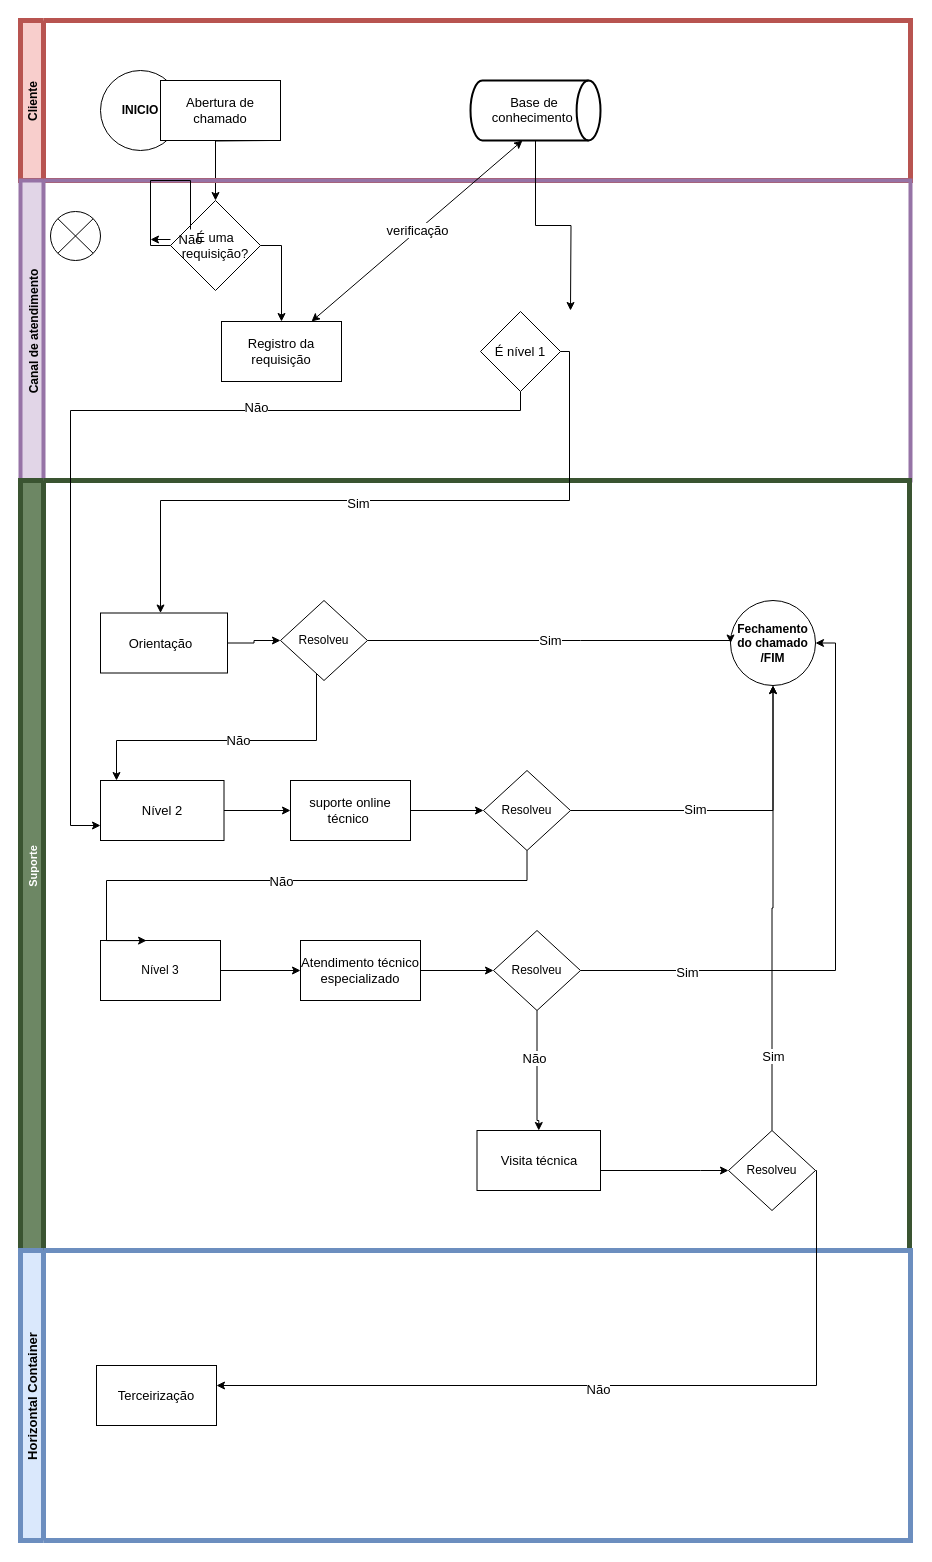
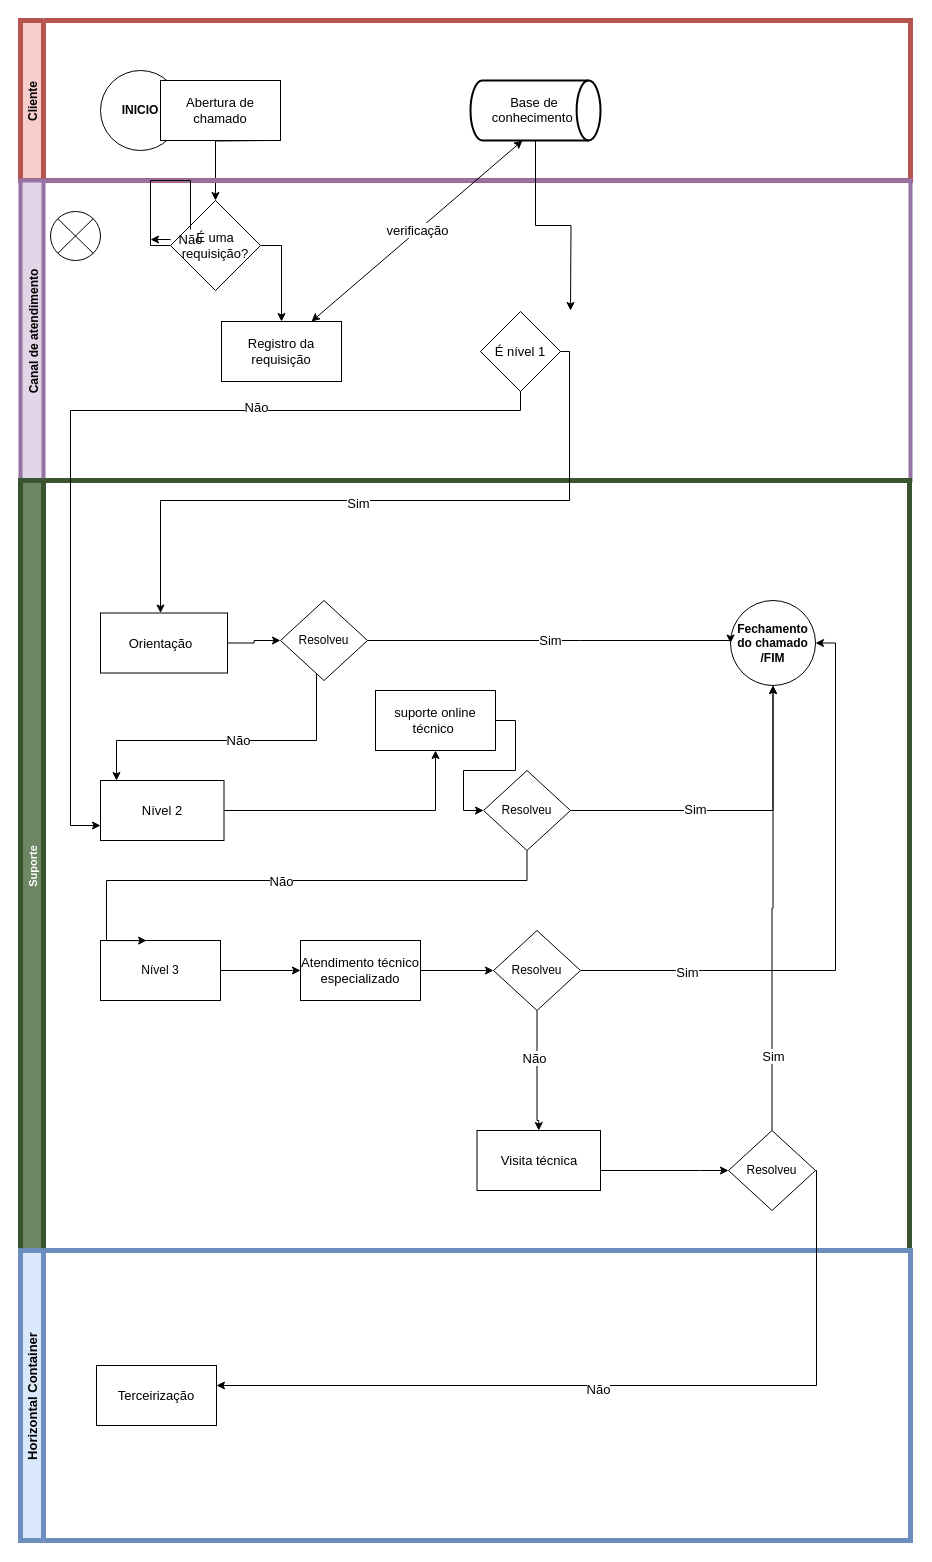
  <mxCell id="0" />
  <mxCell id="1" parent="0" />
  <mxCell id="2" style="edgeStyle=orthogonalEdgeStyle;rounded=0;orthogonalLoop=1;jettySize=auto;html=1;exitX=1;exitY=0.5;exitDx=0;exitDy=0;fontSize=13;" edge="1" parent="1" source="3"><mxGeometry relative="1" as="geometry"><mxPoint x="210" y="110" as="targetPoint" /></mxGeometry></mxCell>
  <mxCell id="3" value="&lt;b&gt;INICIO&lt;/b&gt;" style="ellipse;whiteSpace=wrap;html=1;aspect=fixed;" vertex="1" parent="1"><mxGeometry x="100" y="70" width="80" height="80" as="geometry" /></mxCell>
  <mxCell id="4" style="edgeStyle=orthogonalEdgeStyle;rounded=0;orthogonalLoop=1;jettySize=auto;html=1;exitX=0.5;exitY=1;exitDx=0;exitDy=0;fontSize=13;" edge="1" parent="1" target="10"><mxGeometry relative="1" as="geometry"><mxPoint x="270" y="140" as="sourcePoint" /></mxGeometry></mxCell>
  <mxCell id="5" value="Cliente" style="swimlane;horizontal=0;startSize=23;labelBackgroundColor=none;fillColor=#f8cecc;strokeColor=#b85450;strokeWidth=5;" vertex="1" parent="1"><mxGeometry x="20" width="890" height="160" as="geometry" y="20" /></mxCell>
  <mxCell id="6" value="&lt;font style=&quot;font-size: 13px;&quot;&gt;Abertura de chamado&lt;/font&gt;" style="rounded=0;whiteSpace=wrap;html=1;fontSize=13;" vertex="1" parent="5"><mxGeometry x="140" y="60" width="120" height="60" as="geometry" /></mxCell>
  <mxCell id="7" value="&lt;p style=&quot;text-align: center ; line-height: 1.1&quot;&gt;&lt;span&gt;Base&amp;nbsp;&lt;/span&gt;&lt;span&gt;de conhecimento&lt;/span&gt;&lt;span&gt;&amp;nbsp;&lt;/span&gt;&lt;/p&gt;" style="strokeWidth=2;html=1;shape=mxgraph.flowchart.direct_data;whiteSpace=wrap;labelBackgroundColor=none;fontSize=13;fontColor=default;align=right;" vertex="1" parent="5"><mxGeometry x="450" y="60" width="130" height="60" as="geometry" /></mxCell>
  <mxCell id="8" value="Canal de atendimento&#10;" style="swimlane;horizontal=0;startSize=23;fillColor=#e1d5e7;strokeColor=#9673a6;verticalAlign=top;strokeWidth=4;perimeterSpacing=0;shadow=0;" vertex="1" parent="1"><mxGeometry x="20" y="180" width="890" height="300" as="geometry" /></mxCell>
  <mxCell id="9" style="edgeStyle=orthogonalEdgeStyle;rounded=0;orthogonalLoop=1;jettySize=auto;html=1;exitX=1;exitY=0.5;exitDx=0;exitDy=0;entryX=0.5;entryY=0;entryDx=0;entryDy=0;fontSize=13;" edge="1" parent="8" source="10" target="12"><mxGeometry relative="1" as="geometry" /></mxCell>
  <mxCell id="10" value="&lt;font style=&quot;font-size: 13px;&quot;&gt;É uma requisição?&lt;/font&gt;" style="rhombus;whiteSpace=wrap;html=1;fontSize=13;" vertex="1" parent="8"><mxGeometry x="150" y="20" width="90" height="90" as="geometry" /></mxCell>
  <mxCell id="11" value="" style="shape=sumEllipse;perimeter=ellipsePerimeter;whiteSpace=wrap;html=1;backgroundOutline=1;" vertex="1" parent="8"><mxGeometry x="30" y="31" width="50" height="49" as="geometry" /></mxCell>
  <mxCell id="12" value="Registro da requisição" style="rounded=0;whiteSpace=wrap;html=1;fontSize=13;" vertex="1" parent="8"><mxGeometry x="201" y="141" width="120" height="60" as="geometry" /></mxCell>
  <mxCell id="13" value="&lt;font style=&quot;font-size: 13px;&quot;&gt;É nível 1&lt;br style=&quot;font-size: 13px;&quot;&gt;&lt;/font&gt;" style="rhombus;whiteSpace=wrap;html=1;labelBackgroundColor=none;fontSize=13;fontColor=default;" vertex="1" parent="8"><mxGeometry x="460" y="131" width="80" height="80" as="geometry" /></mxCell>
  <mxCell id="14" style="edgeStyle=orthogonalEdgeStyle;rounded=0;orthogonalLoop=1;jettySize=auto;html=1;exitX=0;exitY=0.5;exitDx=0;exitDy=0;startArrow=none;fontSize=13;" edge="1" parent="1" source="15"><mxGeometry relative="1" as="geometry"><mxPoint x="150" y="238.862" as="targetPoint" /></mxGeometry></mxCell>
  <mxCell id="15" value="Não" style="text;html=1;align=center;verticalAlign=middle;resizable=0;points=[];autosize=1;strokeColor=none;fillColor=none;fontSize=13;" vertex="1" parent="1"><mxGeometry x="170" y="229" width="40" height="20" as="geometry" /></mxCell>
  <mxCell id="16" value="" style="edgeStyle=orthogonalEdgeStyle;rounded=0;orthogonalLoop=1;jettySize=auto;html=1;exitX=0;exitY=0.5;exitDx=0;exitDy=0;endArrow=none;fontSize=13;" edge="1" parent="1" source="10" target="15"><mxGeometry relative="1" as="geometry"><mxPoint x="150" y="238.862" as="targetPoint" /><mxPoint x="230" y="239" as="sourcePoint" /></mxGeometry></mxCell>
  <mxCell id="17" value="Suporte&#10;" style="swimlane;horizontal=0;fontSize=11;labelBackgroundColor=none;verticalAlign=top;fillColor=#6d8764;strokeColor=#3A5431;fontColor=#ffffff;strokeWidth=5;" vertex="1" parent="1"><mxGeometry x="20" y="480" width="889" height="770" as="geometry"><mxRectangle x="-1" y="460" width="30" height="60" as="alternateBounds" /></mxGeometry></mxCell>
  <mxCell id="18" style="edgeStyle=orthogonalEdgeStyle;rounded=0;orthogonalLoop=1;jettySize=auto;html=1;entryX=0;entryY=0.5;entryDx=0;entryDy=0;fontSize=13;fontColor=default;" edge="1" parent="17" source="19" target="38"><mxGeometry relative="1" as="geometry"><mxPoint x="280" y="490.0" as="targetPoint" /></mxGeometry></mxCell>
  <mxCell id="19" value="Nível 3" style="rounded=0;whiteSpace=wrap;html=1;" vertex="1" parent="17"><mxGeometry x="80" y="460" width="120" height="60" as="geometry" /></mxCell>
  <mxCell id="20" style="edgeStyle=orthogonalEdgeStyle;rounded=0;orthogonalLoop=1;jettySize=auto;html=1;fontSize=13;fontColor=default;" edge="1" parent="17" source="22" target="31"><mxGeometry relative="1" as="geometry"><Array as="points"><mxPoint x="296" y="260" /><mxPoint x="96" y="260" /></Array></mxGeometry></mxCell>
  <mxCell id="21" value="Não" style="edgeLabel;html=1;align=center;verticalAlign=middle;resizable=0;points=[];fontSize=13;fontColor=default;" vertex="1" connectable="0" parent="20"><mxGeometry x="-0.054" y="-1" relative="1" as="geometry"><mxPoint as="offset" /></mxGeometry></mxCell>
  <mxCell id="22" value="Resolveu" style="rhombus;whiteSpace=wrap;html=1;" vertex="1" parent="17"><mxGeometry x="260" y="120" width="87" height="80" as="geometry" /></mxCell>
  <mxCell id="23" value="&lt;span style=&quot;color: rgba(0 , 0 , 0 , 0) ; font-family: monospace ; font-size: 0px&quot;&gt;orit&lt;/span&gt;" style="rounded=0;whiteSpace=wrap;html=1;labelBackgroundColor=none;fontSize=13;fontColor=default;" vertex="1" parent="17"><mxGeometry x="80" y="132.5" width="127" height="60" as="geometry" /></mxCell>
  <mxCell id="24" value="&lt;b&gt;Fechamento do chamado /FIM&lt;br&gt;&lt;/b&gt;" style="ellipse;whiteSpace=wrap;html=1;aspect=fixed;" vertex="1" parent="17"><mxGeometry x="710" y="120" width="85" height="85" as="geometry" /></mxCell>
  <mxCell id="25" value="Orientação" style="text;html=1;align=center;verticalAlign=middle;resizable=0;points=[];autosize=1;strokeColor=none;fillColor=none;fontSize=13;fontColor=default;" vertex="1" parent="17"><mxGeometry x="100" y="152.5" width="80" height="20" as="geometry" /></mxCell>
  <mxCell id="26" style="edgeStyle=orthogonalEdgeStyle;rounded=0;orthogonalLoop=1;jettySize=auto;html=1;exitX=1;exitY=0.5;exitDx=0;exitDy=0;entryX=0;entryY=0.5;entryDx=0;entryDy=0;fontSize=13;fontColor=default;" edge="1" parent="17" source="27" target="32"><mxGeometry relative="1" as="geometry" /></mxCell>
- <mxCell id="27" value="suporte online técnico&amp;nbsp;" style="rounded=0;whiteSpace=wrap;html=1;fontSize=13;" vertex="1" parent="17"><mxGeometry x="270" y="300" width="120" height="60" as="geometry" /></mxCell>
+ <mxCell id="27" value="suporte online técnico&amp;nbsp;" style="rounded=0;whiteSpace=wrap;html=1;fontSize=13;" vertex="1" parent="17"><mxGeometry x="355" y="210" width="120" height="60" as="geometry" /></mxCell>
  <mxCell id="28" value="Sim" style="edgeStyle=orthogonalEdgeStyle;rounded=0;orthogonalLoop=1;jettySize=auto;html=1;fontSize=13;fontColor=default;entryX=0;entryY=0.5;entryDx=0;entryDy=0;" edge="1" parent="17" source="22" target="24"><mxGeometry relative="1" as="geometry"><mxPoint x="483" y="160" as="targetPoint" /><Array as="points"><mxPoint x="560" y="160" /><mxPoint x="560" y="160" /></Array></mxGeometry></mxCell>
  <mxCell id="29" style="edgeStyle=orthogonalEdgeStyle;rounded=0;orthogonalLoop=1;jettySize=auto;html=1;exitX=1;exitY=0.5;exitDx=0;exitDy=0;fontSize=13;fontColor=default;entryX=0;entryY=0.5;entryDx=0;entryDy=0;" edge="1" parent="17" source="23" target="22"><mxGeometry relative="1" as="geometry"><mxPoint x="250" y="160" as="targetPoint" /></mxGeometry></mxCell>
  <mxCell id="30" style="edgeStyle=orthogonalEdgeStyle;rounded=0;orthogonalLoop=1;jettySize=auto;html=1;fontSize=13;fontColor=default;" edge="1" parent="17" source="31" target="27"><mxGeometry relative="1" as="geometry" /></mxCell>
  <mxCell id="31" value="Nível 2" style="rounded=0;whiteSpace=wrap;html=1;labelBackgroundColor=none;fontSize=13;fontColor=default;" vertex="1" parent="17"><mxGeometry x="80" y="300" width="123.5" height="60" as="geometry" /></mxCell>
  <mxCell id="32" value="Resolveu" style="rhombus;whiteSpace=wrap;html=1;" vertex="1" parent="17"><mxGeometry x="463" y="290" width="87" height="80" as="geometry" /></mxCell>
  <mxCell id="33" style="edgeStyle=orthogonalEdgeStyle;rounded=0;orthogonalLoop=1;jettySize=auto;html=1;fontSize=13;fontColor=default;entryX=0.5;entryY=1;entryDx=0;entryDy=0;" edge="1" parent="17" source="32" target="24"><mxGeometry relative="1" as="geometry"><mxPoint x="770" y="330" as="targetPoint" /></mxGeometry></mxCell>
  <mxCell id="34" value="Sim" style="edgeLabel;html=1;align=center;verticalAlign=middle;resizable=0;points=[];fontSize=13;fontColor=default;" vertex="1" connectable="0" parent="33"><mxGeometry x="-0.243" y="2" relative="1" as="geometry"><mxPoint as="offset" /></mxGeometry></mxCell>
  <mxCell id="35" style="edgeStyle=orthogonalEdgeStyle;rounded=0;orthogonalLoop=1;jettySize=auto;html=1;fontSize=13;fontColor=default;entryX=0.384;entryY=0.002;entryDx=0;entryDy=0;entryPerimeter=0;" edge="1" parent="17" source="32" target="19"><mxGeometry relative="1" as="geometry"><mxPoint x="507" y="430" as="targetPoint" /><Array as="points"><mxPoint x="506" y="400" /><mxPoint x="86" y="400" /></Array></mxGeometry></mxCell>
  <mxCell id="36" value="Não" style="edgeLabel;html=1;align=center;verticalAlign=middle;resizable=0;points=[];fontSize=13;fontColor=default;" vertex="1" connectable="0" parent="35"><mxGeometry x="0.004" relative="1" as="geometry"><mxPoint as="offset" /></mxGeometry></mxCell>
  <mxCell id="37" style="edgeStyle=orthogonalEdgeStyle;rounded=0;orthogonalLoop=1;jettySize=auto;html=1;entryX=0;entryY=0.5;entryDx=0;entryDy=0;fontSize=13;fontColor=default;" edge="1" parent="17" source="38" target="39"><mxGeometry relative="1" as="geometry" /></mxCell>
  <mxCell id="38" value="Atendimento técnico especializado" style="rounded=0;whiteSpace=wrap;html=1;labelBackgroundColor=none;fontSize=13;fontColor=default;" vertex="1" parent="17"><mxGeometry x="280" y="460" width="120" height="60" as="geometry" /></mxCell>
  <mxCell id="39" value="Resolveu" style="rhombus;whiteSpace=wrap;html=1;" vertex="1" parent="17"><mxGeometry x="473" y="450" width="87" height="80" as="geometry" /></mxCell>
  <mxCell id="40" style="edgeStyle=orthogonalEdgeStyle;rounded=0;orthogonalLoop=1;jettySize=auto;html=1;fontSize=13;fontColor=default;entryX=1;entryY=0.5;entryDx=0;entryDy=0;" edge="1" parent="17" source="39" target="24"><mxGeometry relative="1" as="geometry"><mxPoint x="750" y="320" as="targetPoint" /></mxGeometry></mxCell>
  <mxCell id="41" value="Sim" style="edgeLabel;html=1;align=center;verticalAlign=middle;resizable=0;points=[];fontSize=13;fontColor=default;" vertex="1" connectable="0" parent="40"><mxGeometry x="-0.648" y="-1" relative="1" as="geometry"><mxPoint as="offset" /></mxGeometry></mxCell>
  <mxCell id="42" style="edgeStyle=orthogonalEdgeStyle;rounded=0;orthogonalLoop=1;jettySize=auto;html=1;entryX=0;entryY=0.5;entryDx=0;entryDy=0;fontSize=13;fontColor=default;" edge="1" parent="17" source="43" target="48"><mxGeometry relative="1" as="geometry"><Array as="points"><mxPoint x="680" y="690" /></Array></mxGeometry></mxCell>
  <mxCell id="43" value="Visita técnica" style="rounded=0;whiteSpace=wrap;html=1;labelBackgroundColor=none;fontSize=13;fontColor=default;" vertex="1" parent="17"><mxGeometry x="456.5" y="650" width="123.5" height="60" as="geometry" /></mxCell>
  <mxCell id="44" style="edgeStyle=orthogonalEdgeStyle;rounded=0;orthogonalLoop=1;jettySize=auto;html=1;fontSize=13;fontColor=default;entryX=0.5;entryY=0;entryDx=0;entryDy=0;" edge="1" parent="17" source="39" target="43"><mxGeometry relative="1" as="geometry"><mxPoint x="516.5" y="620.0" as="targetPoint" /><Array as="points"><mxPoint x="516" y="640" /></Array></mxGeometry></mxCell>
  <mxCell id="45" value="Não" style="edgeLabel;html=1;align=center;verticalAlign=middle;resizable=0;points=[];fontSize=13;fontColor=default;" vertex="1" connectable="0" parent="44"><mxGeometry x="-0.227" y="-3" relative="1" as="geometry"><mxPoint as="offset" /></mxGeometry></mxCell>
  <mxCell id="46" style="edgeStyle=orthogonalEdgeStyle;rounded=0;orthogonalLoop=1;jettySize=auto;html=1;entryX=0.5;entryY=1;entryDx=0;entryDy=0;fontSize=13;fontColor=default;" edge="1" parent="17" source="48" target="24"><mxGeometry relative="1" as="geometry" /></mxCell>
  <mxCell id="47" value="Sim" style="edgeLabel;html=1;align=center;verticalAlign=middle;resizable=0;points=[];fontSize=13;fontColor=default;" vertex="1" connectable="0" parent="46"><mxGeometry x="-0.663" y="-1" relative="1" as="geometry"><mxPoint as="offset" /></mxGeometry></mxCell>
  <mxCell id="48" value="Resolveu" style="rhombus;whiteSpace=wrap;html=1;" vertex="1" parent="17"><mxGeometry x="708" y="650" width="87" height="80" as="geometry" /></mxCell>
  <mxCell id="49" value="verificação&lt;br style=&quot;font-size: 13px;&quot;&gt;" style="endArrow=classic;startArrow=classic;html=1;rounded=0;fontSize=13;fontColor=default;entryX=0.4;entryY=1;entryDx=0;entryDy=0;entryPerimeter=0;exitX=0.75;exitY=0;exitDx=0;exitDy=0;" edge="1" parent="1" source="12" target="7"><mxGeometry width="50" height="50" relative="1" as="geometry"><mxPoint x="391" y="310" as="sourcePoint" /><mxPoint x="570" y="145" as="targetPoint" /></mxGeometry></mxCell>
  <mxCell id="50" style="edgeStyle=orthogonalEdgeStyle;rounded=0;orthogonalLoop=1;jettySize=auto;html=1;exitX=0.5;exitY=1;exitDx=0;exitDy=0;exitPerimeter=0;fontSize=13;fontColor=default;" edge="1" parent="1" source="7"><mxGeometry relative="1" as="geometry"><mxPoint x="570" y="145" as="sourcePoint" /><mxPoint x="570" y="310" as="targetPoint" /></mxGeometry></mxCell>
  <mxCell id="51" style="edgeStyle=orthogonalEdgeStyle;rounded=0;orthogonalLoop=1;jettySize=auto;html=1;exitX=1;exitY=0.5;exitDx=0;exitDy=0;fontSize=11;fontColor=default;" edge="1" parent="1" source="13" target="23"><mxGeometry relative="1" as="geometry"><mxPoint x="190" y="580" as="targetPoint" /><Array as="points"><mxPoint x="569" y="351" /><mxPoint x="569" y="500" /><mxPoint x="160" y="500" /></Array></mxGeometry></mxCell>
  <mxCell id="52" value="Sim" style="edgeLabel;html=1;align=center;verticalAlign=middle;resizable=0;points=[];fontSize=13;fontColor=default;horizontal=1;" vertex="1" connectable="0" parent="51"><mxGeometry x="0.09" y="2" relative="1" as="geometry"><mxPoint as="offset" /></mxGeometry></mxCell>
  <mxCell id="53" value="Horizontal Container" style="swimlane;horizontal=0;labelBackgroundColor=none;fontSize=13;fillColor=#dae8fc;strokeColor=#6c8ebf;strokeWidth=5;" vertex="1" parent="1"><mxGeometry x="20" y="1250" width="890" height="290" as="geometry" /></mxCell>
  <mxCell id="54" value="Terceirização" style="rounded=0;whiteSpace=wrap;html=1;labelBackgroundColor=none;fontSize=13;fontColor=default;" vertex="1" parent="53"><mxGeometry x="76" y="115" width="120" height="60" as="geometry" /></mxCell>
  <mxCell id="55" style="edgeStyle=orthogonalEdgeStyle;rounded=0;orthogonalLoop=1;jettySize=auto;html=1;fontSize=13;fontColor=default;" edge="1" parent="1" source="48" target="54"><mxGeometry relative="1" as="geometry"><mxPoint x="150" y="1290" as="targetPoint" /><Array as="points"><mxPoint x="816" y="1385" /></Array></mxGeometry></mxCell>
  <mxCell id="56" value="Não" style="edgeLabel;html=1;align=center;verticalAlign=middle;resizable=0;points=[];fontSize=13;fontColor=default;" vertex="1" connectable="0" parent="55"><mxGeometry x="0.067" y="3" relative="1" as="geometry"><mxPoint as="offset" /></mxGeometry></mxCell>
  <mxCell id="57" style="edgeStyle=orthogonalEdgeStyle;rounded=0;orthogonalLoop=1;jettySize=auto;html=1;entryX=0;entryY=0.75;entryDx=0;entryDy=0;fontSize=13;fontColor=default;" edge="1" parent="1" source="13" target="31"><mxGeometry relative="1" as="geometry"><Array as="points"><mxPoint x="520" y="410" /><mxPoint y="410" x="70" /><mxPoint y="825" x="70" /></Array></mxGeometry></mxCell>
  <mxCell id="58" value="Não" style="edgeLabel;html=1;align=center;verticalAlign=middle;resizable=0;points=[];fontSize=13;fontColor=default;" vertex="1" connectable="0" parent="57"><mxGeometry x="-0.379" y="-4" relative="1" as="geometry"><mxPoint as="offset" /></mxGeometry></mxCell>
